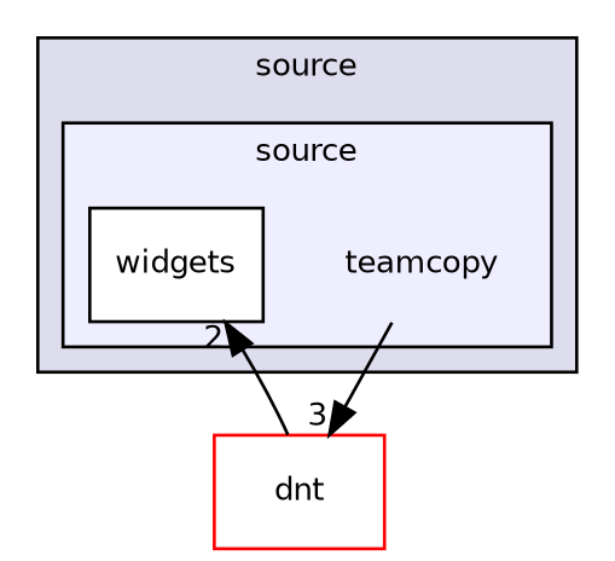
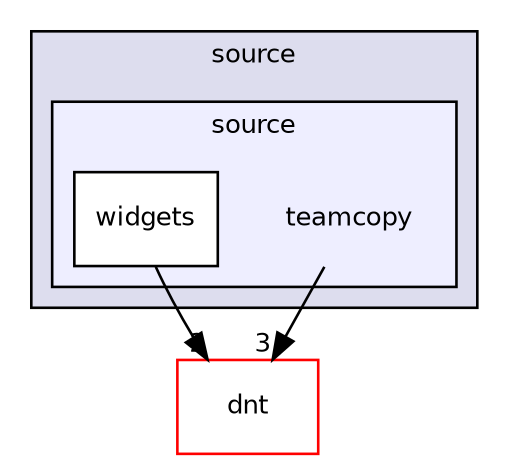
  digraph {
    compound=true
    node [fontname=Helvetica fontsize=10 shape=box fillcolor=white style=filled]
    edge [labeldistance=1.5 labelfontname=Helvetica labelfontsize=10]
    n1 [label=teamcopy shape=plaintext fillcolor="" style=""]
    n2 [color=black label=widgets]
    n3 [color=red label=dnt]
    subgraph cluster_1 {
      bgcolor="#ddddee"
      fontname=Helvetica
      fontsize=10
      label=source
      pencolor=black
      subgraph cluster_2 {
        bgcolor="#eeeeff"
        fontname=Helvetica
        fontsize=10
        label=source
        pencolor=black
        n1
        n2
      }
    }
    n1 -> n3 [headlabel=3]
-   n3 -> n2 [headlabel=2]
+   n2 -> n3 [headlabel=2]
  }
